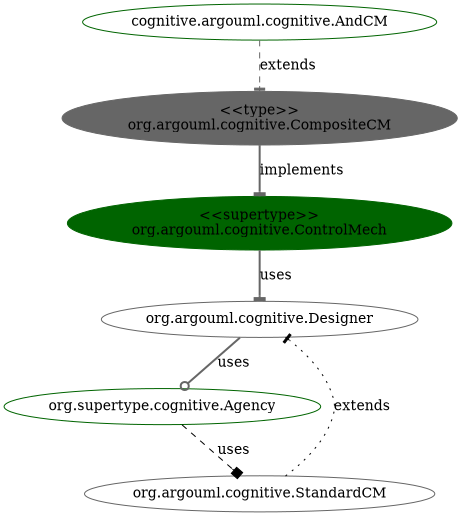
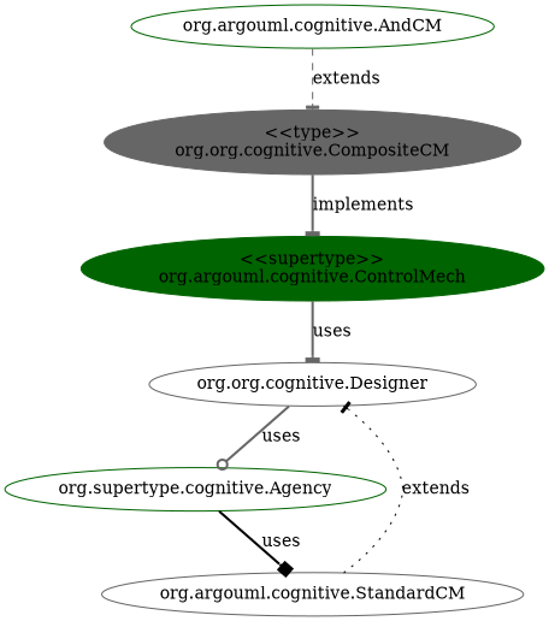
  digraph {
    node [color=gray40]
    edge [arrowhead=tee color=gray40 style=bold]
-   n1 [label="<<type>>\norg.argouml.cognitive.CompositeCM" style=filled]
+   n1 [label="<<type>>\norg.org.cognitive.CompositeCM" style=filled]
    n2 [color=darkgreen label="<<supertype>>\norg.argouml.cognitive.ControlMech" style=filled]
-   n3 [label="org.argouml.cognitive.Designer"]
+   n3 [label="org.org.cognitive.Designer"]
    n4 [color=darkgreen label="org.supertype.cognitive.Agency"]
    n5 [label="org.argouml.cognitive.StandardCM"]
-   n6 [color=darkgreen label="cognitive.argouml.cognitive.AndCM"]
+   n6 [color=darkgreen label="org.argouml.cognitive.AndCM"]
    n1 -> n2 [label=implements]
    n2 -> n3 [label=uses]
    n3 -> n4 [arrowhead=odot label=uses]
-   n4 -> n5 [arrowhead=box color=black label=uses style=dashed]
+   n4 -> n5 [arrowhead=box color=black label=uses]
    n5 -> n3 [color=black label=extends style=dotted]
    n6 -> n1 [label=extends style=dashed]
  }
